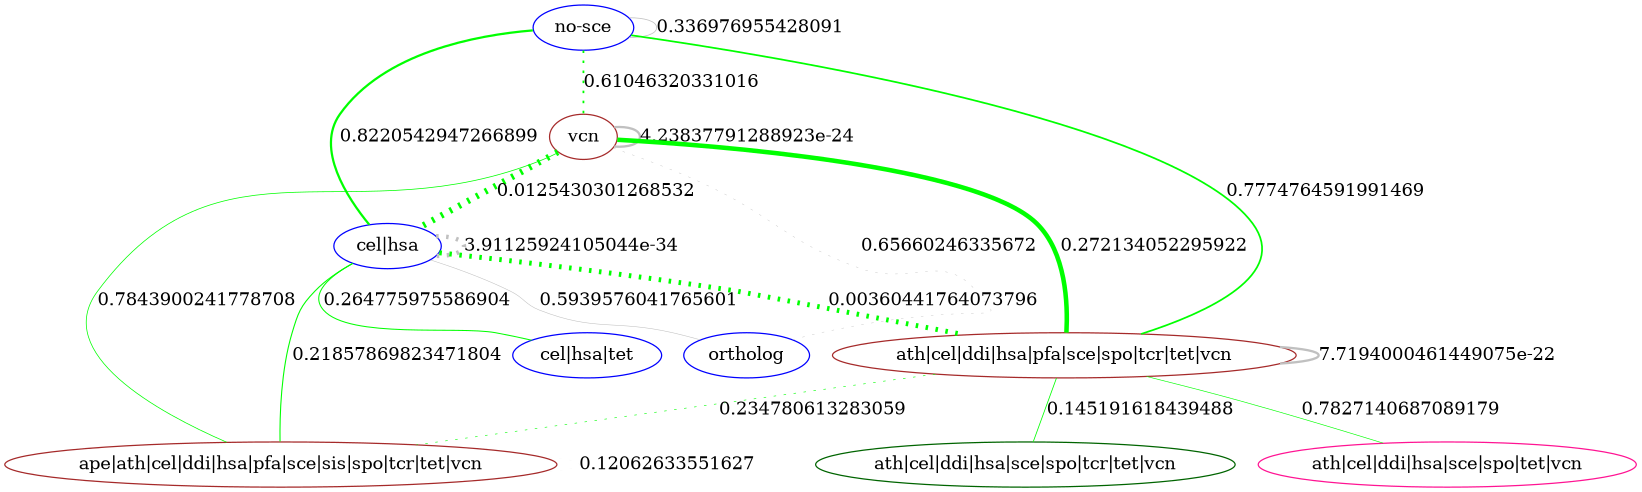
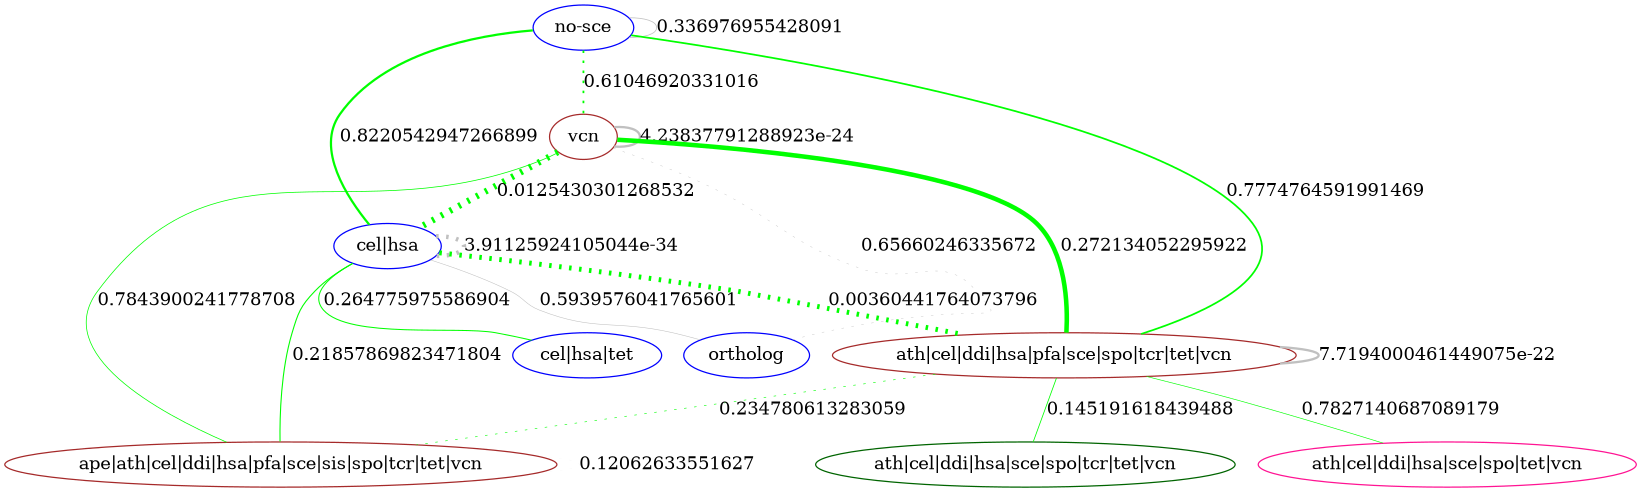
  graph {
    node [color=blue]
    edge [A="--------+--------" B="-+--+-+-++-+-++++" PROF_A="-+--+-+-++-+-++++" PROF_Q="--------+--------" color=green nab=158 penwidth=1.8451477285997897 style=bold taxa_A="ath|cel|ddi|hsa|pfa|sce|spo|tcr|tet|vcn" taxa_Q=hsa taxonomy_A=eukar taxonomy_Q=eukar]
    n1 [label="no-sce"]
    n2 [color=brown label=vcn]
    "cel|hsa"
    "ath|cel|ddi|hsa|pfa|sce|spo|tcr|tet|vcn" [color=brown]
    n5 [label=ortholog]
    "ape|ath|cel|ddi|hsa|pfa|sce|sis|spo|tcr|tet|vcn" [color=brown]
    "cel|hsa|tet"
    "ath|cel|ddi|hsa|sce|spo|tet|vcn" [color=deeppink]
    "ath|cel|ddi|hsa|sce|spo|tcr|tet|vcn" [color=darkgreen]
    n1 -- n1 [A="-----------------" B="-----------------" PROF_A="-----------------" PROF_Q="-----------------" color=grey expected_nab=46.7725 label=0.336976955428091 nab=53 penwidth=0.6189419595936003 taxa_A="no-ortholog" taxa_Q="no-ortholog" taxonomy_A=mixed taxonomy_Q=mixed]
-   n1 -- n2 [A="-----------------" B="--------+--------" PROF_A="--------+--------" PROF_Q="-----------------" expected_nab=118.0547 label=0.61046320331016 nab=123 penwidth=1.4364124722643932 style=dotted taxa_A=hsa taxa_Q="no-ortholog" taxonomy_Q=mixed]
+   n1 -- n2 [A="-----------------" B="--------+--------" PROF_A="--------+--------" PROF_Q="-----------------" expected_nab=118.0547 label=0.61046920331016 nab=123 penwidth=1.4364124722643932 style=dotted taxa_A=hsa taxa_Q="no-ortholog" taxonomy_Q=mixed]
    n1 -- "cel|hsa" [A="-----------------" B="----+---+--------" PROF_A="----+---+--------" PROF_Q="-----------------" expected_nab=155.5772 label=0.8220542947266899 nab=153 penwidth=1.7867569776947332 taxa_A="cel|hsa" taxa_Q="no-ortholog" taxonomy_Q=mixed]
    n1 -- "ath|cel|ddi|hsa|pfa|sce|spo|tcr|tet|vcn" [A="-----------------" PROF_Q="-----------------" expected_nab=116.3301 label=0.7774764591991469 nab=119 penwidth=1.3896998715403481 taxa_Q="no-ortholog" taxonomy_Q=mixed]
    n2 -- n2 [B="--------+--------" PROF_A="--------+--------" color=grey expected_nab=297.9727 label="4.23837791288923e-24" taxa_A=hsa]
    n2 -- "cel|hsa" [B="----+---+--------" PROF_A="----+---+--------" expected_nab=392.6803 label=0.0125430301268532 nab=435 penwidth=5.079995328739927 style=dotted taxa_A="cel|hsa"]
    n2 -- "ath|cel|ddi|hsa|pfa|sce|spo|tcr|tet|vcn" [expected_nab=293.6199 label=0.272134052295922 nab=310 penwidth=3.6202265561135123]
    n2 -- n5 [B="----+------------" PROF_A="----+------------" color=grey expected_nab=25.9852 label=0.65660246335672 nab=28 penwidth=0.3269882050683172 style=dotted taxa_A=cel]
    n2 -- "ape|ath|cel|ddi|hsa|pfa|sce|sis|spo|tcr|tet|vcn" [B="++--+-+-++-++++++" PROF_A="++--+-+-++-++++++" expected_nab=49.3324 label=0.7843900241778708 nab=51 penwidth=0.5955856592315777 taxa_A="ape|ath|cel|ddi|hsa|pfa|sce|sis|spo|tcr|tet|vcn" taxonomy_A=mixed]
    "cel|hsa" -- "cel|hsa" [A="----+---+--------" B="----+---+--------" PROF_A="----+---+--------" PROF_Q="----+---+--------" color=grey expected_nab=517.4897 label="3.91125924105044e-34" nab=302 penwidth=3.5268013546654218 style=dotted taxa_A="cel|hsa" taxa_Q="cel|hsa"]
    "cel|hsa" -- "ath|cel|ddi|hsa|pfa|sce|spo|tcr|tet|vcn" [A="----+---+--------" PROF_Q="----+---+--------" expected_nab=386.9439 label=0.00360441764073796 nab=339 penwidth=3.95889291136284 style=dotted taxa_Q="cel|hsa"]
    "cel|hsa" -- n5 [A="----+------------" B="----+---+--------" PROF_A="----+---+--------" PROF_Q="----+------------" color=grey expected_nab=34.2444 label=0.5939576041765601 nab=37 penwidth=0.43209155669741905 taxa_A="cel|hsa" taxa_Q=cel]
    "cel|hsa" -- "ape|ath|cel|ddi|hsa|pfa|sce|sis|spo|tcr|tet|vcn" [A="----+---+--------" B="++--+-+-++-++++++" PROF_A="++--+-+-++-++++++" PROF_Q="----+---+--------" expected_nab=65.0121 label=0.21857869823471804 nab=74 penwidth=0.8641831133948383 taxa_A="ape|ath|cel|ddi|hsa|pfa|sce|sis|spo|tcr|tet|vcn" taxa_Q="cel|hsa" taxonomy_A=mixed]
    "cel|hsa" -- "cel|hsa|tet" [A="----+---+--------" B="----+---+------+-" PROF_A="----+---+------+-" PROF_Q="----+---+--------" expected_nab=62.057 label=0.264775975586904 nab=70 penwidth=0.817470512670793 taxa_A="cel|hsa|tet" taxa_Q="cel|hsa"]
    "ath|cel|ddi|hsa|pfa|sce|spo|tcr|tet|vcn" -- "ath|cel|ddi|hsa|pfa|sce|spo|tcr|tet|vcn" [A="-+--+-+-++-+-++++" PROF_Q="-+--+-+-++-+-++++" color=grey expected_nab=289.3306 label="7.7194000461449075e-22" taxa_Q="ath|cel|ddi|hsa|pfa|sce|spo|tcr|tet|vcn"]
    "ath|cel|ddi|hsa|pfa|sce|spo|tcr|tet|vcn" -- "ape|ath|cel|ddi|hsa|pfa|sce|sis|spo|tcr|tet|vcn" [A="-+--+-+-++-+-++++" B="++--+-+-++-++++++" PROF_A="++--+-+-++-++++++" PROF_Q="-+--+-+-++-+-++++" expected_nab=48.6117 label=0.234780613283059 nab=41 penwidth=0.47880415742146437 style=dotted taxa_A="ape|ath|cel|ddi|hsa|pfa|sce|sis|spo|tcr|tet|vcn" taxa_Q="ath|cel|ddi|hsa|pfa|sce|spo|tcr|tet|vcn" taxonomy_A=mixed]
    "ath|cel|ddi|hsa|pfa|sce|spo|tcr|tet|vcn" -- "ath|cel|ddi|hsa|sce|spo|tet|vcn" [A="-+--+-+-+--+-+-++" PROF_Q="-+--+-+-+--+-+-++" expected_nab=41.4629 label=0.7827140687089179 nab=43 penwidth=0.5021604577834871 taxa_Q="ath|cel|ddi|hsa|sce|spo|tet|vcn"]
    "ath|cel|ddi|hsa|pfa|sce|spo|tcr|tet|vcn" -- "ath|cel|ddi|hsa|sce|spo|tcr|tet|vcn" [A="-+--+-+-+--+-++++" PROF_Q="-+--+-+-+--+-++++" expected_nab=45.7522 label=0.145191618439488 nab=55 penwidth=0.642298259955623 taxa_Q="ath|cel|ddi|hsa|sce|spo|tcr|tet|vcn"]
    "ape|ath|cel|ddi|hsa|pfa|sce|sis|spo|tcr|tet|vcn" -- "ape|ath|cel|ddi|hsa|pfa|sce|sis|spo|tcr|tet|vcn" [A="++--+-+-++-++++++" B="++--+-+-++-++++++" PROF_A="++--+-+-++-++++++" PROF_Q="++--+-+-++-++++++" color=grey expected_nab=8.1675 label=0.12062633551627 nab=4 penwidth=0.04671260072404532 style=dotted taxa_A="ape|ath|cel|ddi|hsa|pfa|sce|sis|spo|tcr|tet|vcn" taxa_Q="ape|ath|cel|ddi|hsa|pfa|sce|sis|spo|tcr|tet|vcn" taxonomy_A=mixed taxonomy_Q=mixed]
  }
